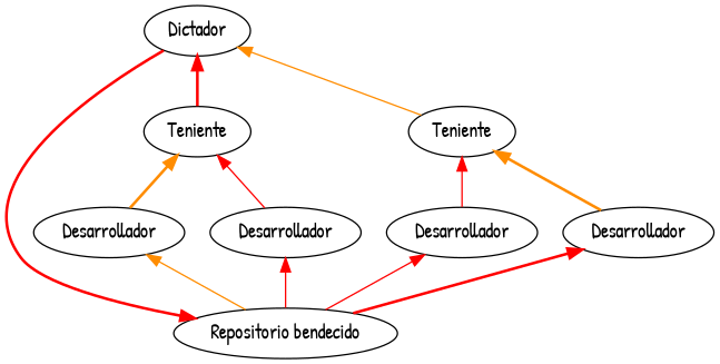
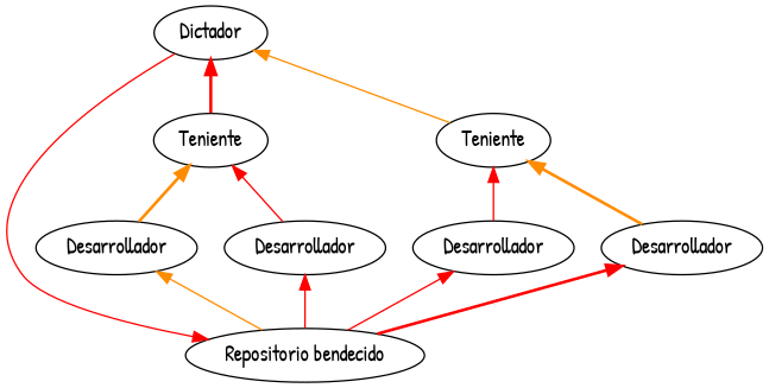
  digraph {
    rankdir=BT
    fontname="Patrick Hand"
    node [style="fill=blue!20" fontname="Patrick Hand"]
    edge [color=red style=solid fontname="Patrick Hand"]
    n1 [label=Dictador style="fill=red!20"]
    n2 [label=Desarrollador]
    n3 [label=Teniente style="fill=green!20"]
    n4 [label=Desarrollador]
    n5 [label=Desarrollador]
    n6 [label=Teniente style="fill=green!20"]
    n7 [label=Desarrollador]
    n8 [label="Repositorio bendecido" style="fill=yellow!20"]
    subgraph sub_1 {
      rank=max
      n1
    }
-   n1 -> n8 [style=bold]
+   n1 -> n8
    n2 -> n3 [color=darkorange style=bold]
    n3 -> n1 [style=bold]
    n4 -> n3
    n5 -> n6
    n6 -> n1 [color=darkorange]
    n7 -> n6 [color=darkorange style=bold]
    n8 -> n2 [color=darkorange]
    n8 -> n4
    n8 -> n5
    n8 -> n7 [style=bold]
  }
